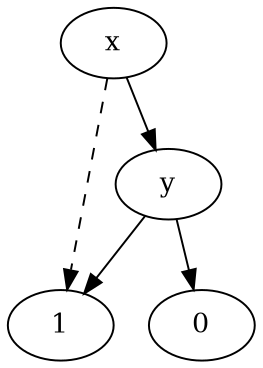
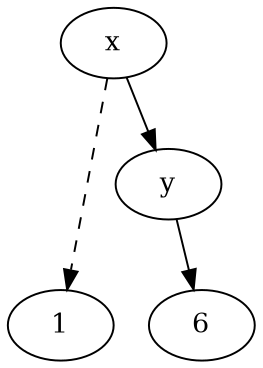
  digraph {
    n1 [label=1]
-   n2 [label=0]
+   n2 [label=6]
    n3 [label=y]
    x
-   n3 -> n1
    n3 -> n2 [style=solid]
    x -> n1 [style=dashed]
    x -> n3
  }
